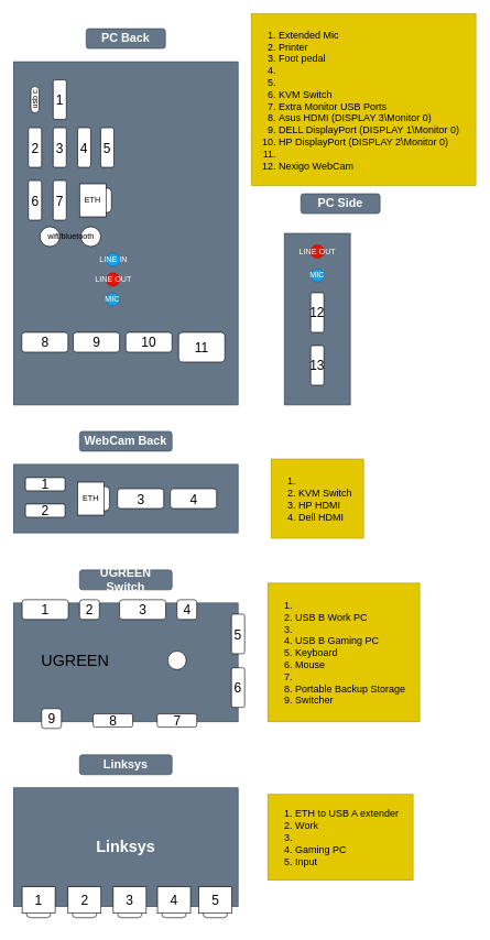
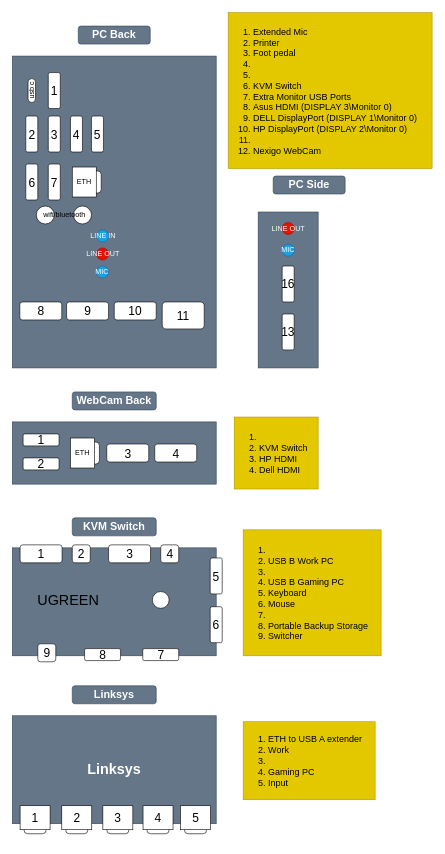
  <mxCell id="0" />
  <mxCell id="1" parent="0" />
  <mxCell id="2" value="&lt;h1&gt;&lt;br&gt;&lt;/h1&gt;" style="rounded=0;whiteSpace=wrap;html=1;fillColor=#647687;strokeColor=#314354;fontColor=#ffffff;align=center;" vertex="1" parent="1"><mxGeometry x="20" y="93" width="340" height="520" as="geometry" /></mxCell>
  <mxCell id="3" value="&lt;h2&gt;PC Back&lt;/h2&gt;" style="rounded=1;whiteSpace=wrap;html=1;fillColor=#647687;fontColor=#ffffff;strokeColor=#314354;" vertex="1" parent="1"><mxGeometry x="130" y="43" width="120" height="30" as="geometry" /></mxCell>
  <mxCell id="4" value="usb c" style="rounded=1;whiteSpace=wrap;html=1;arcSize=50;rotation=-90;" vertex="1" parent="1"><mxGeometry x="32.5" y="144.25" width="40" height="12.5" as="geometry" /></mxCell>
  <mxCell id="5" value="&lt;font style=&quot;font-size: 20px;&quot;&gt;1&lt;/font&gt;" style="rounded=1;whiteSpace=wrap;html=1;" vertex="1" parent="1"><mxGeometry x="80" y="120.5" width="20" height="60" as="geometry" /></mxCell>
  <mxCell id="6" value="&lt;font style=&quot;font-size: 20px;&quot;&gt;2&lt;/font&gt;" style="rounded=1;whiteSpace=wrap;html=1;" vertex="1" parent="1"><mxGeometry x="42.5" y="193" width="20" height="60" as="geometry" /></mxCell>
  <mxCell id="7" value="&lt;font style=&quot;font-size: 20px;&quot;&gt;3&lt;/font&gt;" style="rounded=1;whiteSpace=wrap;html=1;" vertex="1" parent="1"><mxGeometry x="80" y="193" width="20" height="60" as="geometry" /></mxCell>
  <mxCell id="8" value="&lt;font style=&quot;font-size: 20px;&quot;&gt;4&lt;/font&gt;" style="rounded=1;whiteSpace=wrap;html=1;" vertex="1" parent="1"><mxGeometry x="117" y="193" width="20" height="60" as="geometry" /></mxCell>
  <mxCell id="9" value="&lt;font style=&quot;font-size: 20px;&quot;&gt;5&lt;/font&gt;" style="rounded=1;whiteSpace=wrap;html=1;" vertex="1" parent="1"><mxGeometry x="152" y="193" width="20" height="60" as="geometry" /></mxCell>
  <mxCell id="10" value="&lt;font style=&quot;font-size: 20px;&quot;&gt;6&lt;/font&gt;" style="rounded=1;whiteSpace=wrap;html=1;" vertex="1" parent="1"><mxGeometry x="42.5" y="273" width="20" height="60" as="geometry" /></mxCell>
  <mxCell id="11" value="&lt;font style=&quot;font-size: 20px;&quot;&gt;7&lt;/font&gt;" style="rounded=1;whiteSpace=wrap;html=1;" vertex="1" parent="1"><mxGeometry x="80" y="273" width="20" height="60" as="geometry" /></mxCell>
  <mxCell id="12" value="" style="rounded=1;whiteSpace=wrap;html=1;arcSize=50;rotation=-90;" vertex="1" parent="1"><mxGeometry x="143.5" y="296.75" width="37" height="12.5" as="geometry" /></mxCell>
  <mxCell id="13" value="ETH" style="rounded=0;whiteSpace=wrap;html=1;" vertex="1" parent="1"><mxGeometry x="120" y="278" width="40" height="50" as="geometry" /></mxCell>
  <mxCell id="14" value="" style="ellipse;whiteSpace=wrap;html=1;aspect=fixed;" vertex="1" parent="1"><mxGeometry x="60" y="343" width="30" height="30" as="geometry" /></mxCell>
  <mxCell id="15" value="" style="ellipse;whiteSpace=wrap;html=1;aspect=fixed;" vertex="1" parent="1"><mxGeometry x="122" y="343" width="30" height="30" as="geometry" /></mxCell>
  <mxCell id="16" value="wifi/bluetooth" style="text;align=center;fillColor=none;html=1;verticalAlign=middle;whiteSpace=wrap;rounded=0;" vertex="1" parent="1"><mxGeometry x="77" y="343" width="60" height="30" as="geometry" /></mxCell>
  <mxCell id="17" value="LINE IN" style="ellipse;html=1;aspect=fixed;fillColor=light-dark(#1BA1E2,#0000FF);strokeColor=#006EAF;fontColor=#ffffff;" vertex="1" parent="1"><mxGeometry x="160.5" y="383" width="20" height="20" as="geometry" /></mxCell>
  <mxCell id="18" value="LINE OUT" style="ellipse;html=1;aspect=fixed;fillColor=light-dark(#E51400,#00CC00);strokeColor=#B20000;fontColor=#ffffff;" vertex="1" parent="1"><mxGeometry x="160.5" y="413" width="20" height="20" as="geometry" /></mxCell>
  <mxCell id="19" value="MIC" style="ellipse;whiteSpace=wrap;html=1;aspect=fixed;fillColor=light-dark(#1BA1E2,#FF0000);strokeColor=#006EAF;fontColor=#ffffff;" vertex="1" parent="1"><mxGeometry x="160" y="443" width="20" height="20" as="geometry" /></mxCell>
  <mxCell id="20" value="8" style="rounded=1;whiteSpace=wrap;html=1;fontSize=20;" vertex="1" parent="1"><mxGeometry x="32.5" y="503" width="70" height="30" as="geometry" /></mxCell>
  <mxCell id="21" value="9" style="rounded=1;whiteSpace=wrap;html=1;fontSize=20;" vertex="1" parent="1"><mxGeometry x="110.5" y="503" width="70" height="30" as="geometry" /></mxCell>
  <mxCell id="22" value="10" style="rounded=1;whiteSpace=wrap;html=1;fontSize=20;" vertex="1" parent="1"><mxGeometry x="190" y="503" width="70" height="30" as="geometry" /></mxCell>
  <mxCell id="23" value="11" style="rounded=1;whiteSpace=wrap;html=1;fontSize=20;" vertex="1" parent="1"><mxGeometry x="270" y="503" width="70" height="45" as="geometry" /></mxCell>
  <mxCell id="24" value="&lt;h2&gt;PC Side&lt;/h2&gt;" style="rounded=1;whiteSpace=wrap;html=1;fillColor=#647687;fontColor=#ffffff;strokeColor=#314354;" vertex="1" parent="1"><mxGeometry x="455" y="293" width="120" height="30" as="geometry" /></mxCell>
  <mxCell id="25" value="&lt;h1&gt;&lt;br&gt;&lt;/h1&gt;" style="rounded=0;whiteSpace=wrap;html=1;fillColor=#647687;strokeColor=#314354;fontColor=#ffffff;align=center;" vertex="1" parent="1"><mxGeometry x="430" y="353" width="100" height="260" as="geometry" /></mxCell>
  <mxCell id="26" value="LINE OUT" style="ellipse;html=1;aspect=fixed;fillColor=light-dark(#E51400,#00CC00);strokeColor=#B20000;fontColor=#ffffff;" vertex="1" parent="1"><mxGeometry x="470" y="370.5" width="20" height="20" as="geometry" /></mxCell>
  <mxCell id="27" value="MIC" style="ellipse;whiteSpace=wrap;html=1;aspect=fixed;fillColor=light-dark(#1BA1E2,#FF0000);strokeColor=#006EAF;fontColor=#ffffff;" vertex="1" parent="1"><mxGeometry x="470" y="406.75" width="20" height="20" as="geometry" /></mxCell>
- <mxCell id="28" value="&lt;font style=&quot;font-size: 20px;&quot;&gt;12&lt;/font&gt;" style="rounded=1;whiteSpace=wrap;html=1;" vertex="1" parent="1"><mxGeometry x="470" y="443" width="20" height="60" as="geometry" /></mxCell>
+ <mxCell id="28" value="&lt;font style=&quot;font-size: 20px;&quot;&gt;16&lt;/font&gt;" style="rounded=1;whiteSpace=wrap;html=1;" vertex="1" parent="1"><mxGeometry x="470" y="443" width="20" height="60" as="geometry" /></mxCell>
  <mxCell id="29" value="&lt;font style=&quot;font-size: 20px;&quot;&gt;13&lt;/font&gt;" style="rounded=1;whiteSpace=wrap;html=1;" vertex="1" parent="1"><mxGeometry x="470" y="523" width="20" height="60" as="geometry" /></mxCell>
  <mxCell id="30" value="&lt;ol&gt;&lt;li&gt;&lt;span style=&quot;background-color: transparent;&quot;&gt;&lt;font&gt;Extended Mic&lt;/font&gt;&lt;/span&gt;&lt;/li&gt;&lt;li&gt;&lt;span style=&quot;background-color: transparent;&quot;&gt;&lt;font&gt;Printer&lt;/font&gt;&lt;/span&gt;&lt;/li&gt;&lt;li&gt;&lt;span style=&quot;background-color: transparent;&quot;&gt;&lt;font&gt;Foot pedal&lt;/font&gt;&lt;/span&gt;&lt;/li&gt;&lt;li&gt;&lt;font&gt;&lt;br&gt;&lt;/font&gt;&lt;/li&gt;&lt;li&gt;&lt;font&gt;&lt;br&gt;&lt;/font&gt;&lt;/li&gt;&lt;li&gt;&lt;span style=&quot;background-color: transparent;&quot;&gt;&lt;font&gt;KVM Switch&lt;/font&gt;&lt;/span&gt;&lt;/li&gt;&lt;li&gt;&lt;span style=&quot;background-color: transparent;&quot;&gt;&lt;font&gt;Extra Monitor USB Ports&lt;/font&gt;&lt;/span&gt;&lt;/li&gt;&lt;li&gt;&lt;span style=&quot;background-color: transparent;&quot;&gt;&lt;font&gt;Asus HDMI&amp;nbsp;&lt;/font&gt;&lt;/span&gt;(DISPLAY 3\Monitor 0)&lt;/li&gt;&lt;li&gt;&lt;span style=&quot;background-color: transparent;&quot;&gt;&lt;font&gt;DELL DisplayPort&amp;nbsp;&lt;/font&gt;&lt;/span&gt;(DISPLAY 1\Monitor 0)&lt;/li&gt;&lt;li&gt;&lt;span style=&quot;background-color: transparent;&quot;&gt;&lt;font&gt;HP DisplayPort&amp;nbsp;&lt;/font&gt;&lt;/span&gt;(DISPLAY 2\Monitor 0)&lt;/li&gt;&lt;li&gt;&lt;font&gt;&lt;br&gt;&lt;/font&gt;&lt;/li&gt;&lt;li&gt;&lt;span style=&quot;background-color: transparent;&quot;&gt;&lt;font&gt;Nexigo WebCam&lt;/font&gt;&lt;/span&gt;&lt;/li&gt;&lt;/ol&gt;" style="text;html=1;align=left;verticalAlign=middle;resizable=0;points=[];autosize=1;strokeColor=#B09500;fillColor=light-dark(#E3C800,#644A7C);fontColor=light-dark(#000000,#000000);fontSize=15;" vertex="1" parent="1"><mxGeometry x="380" y="20.5" width="340" height="260" as="geometry" /></mxCell>
  <mxCell id="31" value="&lt;h2&gt;WebCam Back&lt;/h2&gt;" style="rounded=1;whiteSpace=wrap;html=1;fillColor=#647687;fontColor=#ffffff;strokeColor=#314354;" vertex="1" parent="1"><mxGeometry x="120" y="653" width="140" height="30" as="geometry" /></mxCell>
  <mxCell id="32" value="&lt;h1&gt;&lt;br&gt;&lt;/h1&gt;" style="rounded=0;whiteSpace=wrap;html=1;fillColor=#647687;strokeColor=#314354;fontColor=#ffffff;align=center;" vertex="1" parent="1"><mxGeometry x="20" y="703" width="340" height="103.75" as="geometry" /></mxCell>
  <mxCell id="33" value="&lt;font style=&quot;font-size: 20px;&quot;&gt;1&lt;/font&gt;" style="rounded=1;whiteSpace=wrap;html=1;direction=south;" vertex="1" parent="1"><mxGeometry x="38" y="723" width="60" height="20" as="geometry" /></mxCell>
  <mxCell id="34" value="&lt;font style=&quot;font-size: 20px;&quot;&gt;2&lt;/font&gt;" style="rounded=1;whiteSpace=wrap;html=1;direction=south;" vertex="1" parent="1"><mxGeometry x="38" y="763" width="60" height="20" as="geometry" /></mxCell>
  <mxCell id="35" value="" style="rounded=1;whiteSpace=wrap;html=1;arcSize=50;rotation=-90;" vertex="1" parent="1"><mxGeometry x="140.5" y="748.63" width="37" height="12.5" as="geometry" /></mxCell>
  <mxCell id="36" value="ETH" style="rounded=0;whiteSpace=wrap;html=1;" vertex="1" parent="1"><mxGeometry x="117" y="729.88" width="40" height="50" as="geometry" /></mxCell>
  <mxCell id="37" value="3" style="rounded=1;whiteSpace=wrap;html=1;fontSize=20;" vertex="1" parent="1"><mxGeometry x="177.5" y="739.88" width="70" height="30" as="geometry" /></mxCell>
  <mxCell id="38" value="4" style="rounded=1;whiteSpace=wrap;html=1;fontSize=20;" vertex="1" parent="1"><mxGeometry x="257.5" y="739.88" width="70" height="30" as="geometry" /></mxCell>
- <mxCell id="39" value="&lt;ol&gt;&lt;li&gt;&lt;br&gt;&lt;/li&gt;&lt;li&gt;KVM Switch&lt;/li&gt;&lt;li&gt;HP HDMI&lt;/li&gt;&lt;li&gt;Dell HDMI&lt;/li&gt;&lt;/ol&gt;" style="text;html=1;align=left;verticalAlign=middle;resizable=0;points=[];autosize=1;strokeColor=#B09500;fillColor=light-dark(#E3C800,#644A7C);fontColor=light-dark(#000000,#000000);fontSize=15;" vertex="1" parent="1"><mxGeometry x="410" y="694.88" width="140" height="120" as="geometry" /></mxCell>
- <mxCell id="40" value="&lt;h2&gt;UGREEN Switch&lt;/h2&gt;" style="rounded=1;whiteSpace=wrap;html=1;fillColor=#647687;fontColor=#ffffff;strokeColor=#314354;" vertex="1" parent="1"><mxGeometry x="120" y="863" width="140" height="30" as="geometry" /></mxCell>
+ <mxCell id="39" value="&lt;ol&gt;&lt;li&gt;&lt;br&gt;&lt;/li&gt;&lt;li&gt;KVM Switch&lt;/li&gt;&lt;li&gt;HP HDMI&lt;/li&gt;&lt;li&gt;Dell HDMI&lt;/li&gt;&lt;/ol&gt;" style="text;html=1;align=left;verticalAlign=middle;resizable=0;points=[];autosize=1;strokeColor=#B09500;fillColor=light-dark(#E3C800,#644A7C);fontColor=light-dark(#000000,#000000);fontSize=15;" vertex="1" parent="1"><mxGeometry x="390" y="694.88" width="140" height="120" as="geometry" /></mxCell>
+ <mxCell id="40" value="&lt;h2&gt;KVM Switch&lt;/h2&gt;" style="rounded=1;whiteSpace=wrap;html=1;fillColor=#647687;fontColor=#ffffff;strokeColor=#314354;" vertex="1" parent="1"><mxGeometry x="120" y="863" width="140" height="30" as="geometry" /></mxCell>
  <mxCell id="41" value="&lt;h1&gt;&lt;br&gt;&lt;/h1&gt;" style="rounded=0;whiteSpace=wrap;html=1;fillColor=#647687;strokeColor=#314354;fontColor=#ffffff;align=center;" vertex="1" parent="1"><mxGeometry x="20" y="913" width="340" height="180" as="geometry" /></mxCell>
  <mxCell id="42" value="&lt;font style=&quot;font-size: 20px;&quot;&gt;7&lt;/font&gt;" style="rounded=1;whiteSpace=wrap;html=1;direction=south;" vertex="1" parent="1"><mxGeometry x="237.5" y="1081" width="60" height="20" as="geometry" /></mxCell>
  <mxCell id="43" value="&lt;font style=&quot;font-size: 20px;&quot;&gt;8&lt;/font&gt;" style="rounded=1;whiteSpace=wrap;html=1;direction=south;" vertex="1" parent="1"><mxGeometry x="140.5" y="1081" width="60" height="20" as="geometry" /></mxCell>
  <mxCell id="44" value="1" style="rounded=1;whiteSpace=wrap;html=1;fontSize=20;" vertex="1" parent="1"><mxGeometry x="33" y="908" width="70" height="30" as="geometry" /></mxCell>
  <mxCell id="45" value="UGREEN" style="text;html=1;align=center;verticalAlign=middle;resizable=0;points=[];autosize=1;strokeColor=none;fillColor=none;fontSize=24;" vertex="1" parent="1"><mxGeometry x="47.5" y="979.88" width="130" height="40" as="geometry" /></mxCell>
  <mxCell id="46" value="2" style="rounded=1;whiteSpace=wrap;html=1;fontSize=20;" vertex="1" parent="1"><mxGeometry x="120" y="908" width="30" height="30" as="geometry" /></mxCell>
  <mxCell id="47" value="3" style="rounded=1;whiteSpace=wrap;html=1;fontSize=20;" vertex="1" parent="1"><mxGeometry x="180.5" y="908" width="70" height="30" as="geometry" /></mxCell>
  <mxCell id="48" value="4" style="rounded=1;whiteSpace=wrap;html=1;fontSize=20;" vertex="1" parent="1"><mxGeometry x="267.5" y="908" width="30" height="30" as="geometry" /></mxCell>
  <mxCell id="49" value="&lt;font style=&quot;font-size: 20px;&quot;&gt;5&lt;/font&gt;" style="rounded=1;whiteSpace=wrap;html=1;" vertex="1" parent="1"><mxGeometry x="350" y="929.88" width="20" height="60" as="geometry" /></mxCell>
  <mxCell id="50" value="&lt;font style=&quot;font-size: 20px;&quot;&gt;6&lt;/font&gt;" style="rounded=1;whiteSpace=wrap;html=1;" vertex="1" parent="1"><mxGeometry x="350" y="1011.13" width="20" height="60" as="geometry" /></mxCell>
  <mxCell id="51" value="9" style="rounded=1;whiteSpace=wrap;html=1;fontSize=20;" vertex="1" parent="1"><mxGeometry x="62.5" y="1073" width="30" height="30" as="geometry" /></mxCell>
  <mxCell id="52" value="" style="ellipse;whiteSpace=wrap;html=1;aspect=fixed;" vertex="1" parent="1"><mxGeometry x="253.5" y="985.88" width="28" height="28" as="geometry" /></mxCell>
  <mxCell id="53" value="&lt;ol&gt;&lt;li&gt;&lt;br&gt;&lt;/li&gt;&lt;li&gt;&lt;span style=&quot;background-color: transparent;&quot;&gt;USB B Work PC&lt;/span&gt;&lt;/li&gt;&lt;li&gt;&lt;br&gt;&lt;/li&gt;&lt;li&gt;&lt;span style=&quot;background-color: transparent;&quot;&gt;USB B Gaming PC&lt;/span&gt;&lt;/li&gt;&lt;li&gt;&lt;span style=&quot;background-color: transparent;&quot;&gt;Keyboard&lt;/span&gt;&lt;/li&gt;&lt;li&gt;&lt;span style=&quot;background-color: transparent;&quot;&gt;Mouse&lt;/span&gt;&lt;/li&gt;&lt;li&gt;&lt;br&gt;&lt;/li&gt;&lt;li&gt;Portable Backup Storage&lt;/li&gt;&lt;li&gt;Switcher&lt;/li&gt;&lt;/ol&gt;" style="text;html=1;align=left;verticalAlign=middle;resizable=0;points=[];autosize=1;strokeColor=#B09500;fillColor=light-dark(#E3C800,#644A7C);fontColor=light-dark(#000000,#000000);fontSize=15;" vertex="1" parent="1"><mxGeometry x="405" y="883" width="230" height="210" as="geometry" /></mxCell>
  <mxCell id="54" value="&lt;h2&gt;Linksys&lt;/h2&gt;" style="rounded=1;whiteSpace=wrap;html=1;fillColor=#647687;fontColor=#ffffff;strokeColor=#314354;" vertex="1" parent="1"><mxGeometry x="120" y="1143" width="140" height="30" as="geometry" /></mxCell>
  <mxCell id="55" value="&lt;h1&gt;Linksys&lt;/h1&gt;" style="rounded=0;whiteSpace=wrap;html=1;fillColor=#647687;strokeColor=#314354;fontColor=#ffffff;align=center;" vertex="1" parent="1"><mxGeometry x="20" y="1193" width="340" height="180" as="geometry" /></mxCell>
  <mxCell id="56" value="&lt;ol&gt;&lt;li&gt;ETH to USB A extender&lt;/li&gt;&lt;li&gt;Work&lt;/li&gt;&lt;li&gt;&lt;br&gt;&lt;/li&gt;&lt;li&gt;Gaming PC&lt;/li&gt;&lt;li&gt;Input&lt;/li&gt;&lt;/ol&gt;" style="text;html=1;align=left;verticalAlign=middle;resizable=0;points=[];autosize=1;strokeColor=#B09500;fillColor=light-dark(#E3C800,#644A7C);fontColor=light-dark(#000000,#000000);fontSize=15;" vertex="1" parent="1"><mxGeometry x="405" y="1203" width="220" height="130" as="geometry" /></mxCell>
  <mxCell id="57" value="" style="rounded=1;whiteSpace=wrap;html=1;arcSize=50;rotation=-90;direction=south;" vertex="1" parent="1"><mxGeometry x="51.75" y="1365" width="12.5" height="37" as="geometry" /></mxCell>
  <mxCell id="58" value="1" style="rounded=0;whiteSpace=wrap;html=1;direction=south;fontSize=20;" vertex="1" parent="1"><mxGeometry x="33" y="1343" width="50" height="40" as="geometry" /></mxCell>
  <mxCell id="59" value="" style="rounded=1;whiteSpace=wrap;html=1;arcSize=50;rotation=-90;direction=south;" vertex="1" parent="1"><mxGeometry x="121.25" y="1365" width="12.5" height="37" as="geometry" /></mxCell>
  <mxCell id="60" value="2" style="rounded=0;whiteSpace=wrap;html=1;direction=south;fontSize=20;" vertex="1" parent="1"><mxGeometry x="102.5" y="1343" width="50" height="40" as="geometry" /></mxCell>
  <mxCell id="61" value="" style="rounded=1;whiteSpace=wrap;html=1;arcSize=50;rotation=-90;direction=south;" vertex="1" parent="1"><mxGeometry x="189.75" y="1365" width="12.5" height="37" as="geometry" /></mxCell>
  <mxCell id="62" value="3" style="rounded=0;whiteSpace=wrap;html=1;direction=south;fontSize=20;" vertex="1" parent="1"><mxGeometry x="171" y="1343" width="50" height="40" as="geometry" /></mxCell>
  <mxCell id="63" value="" style="rounded=1;whiteSpace=wrap;html=1;arcSize=50;rotation=-90;direction=south;" vertex="1" parent="1"><mxGeometry x="256.75" y="1365" width="12.5" height="37" as="geometry" /></mxCell>
  <mxCell id="64" value="4" style="rounded=0;whiteSpace=wrap;html=1;direction=south;fontSize=20;" vertex="1" parent="1"><mxGeometry x="238" y="1343" width="50" height="40" as="geometry" /></mxCell>
  <mxCell id="65" value="" style="rounded=1;whiteSpace=wrap;html=1;arcSize=50;rotation=-90;direction=south;" vertex="1" parent="1"><mxGeometry x="319.25" y="1365" width="12.5" height="37" as="geometry" /></mxCell>
  <mxCell id="66" value="5" style="rounded=0;whiteSpace=wrap;html=1;direction=south;fontSize=20;" vertex="1" parent="1"><mxGeometry x="300.5" y="1343" width="50" height="40" as="geometry" /></mxCell>
